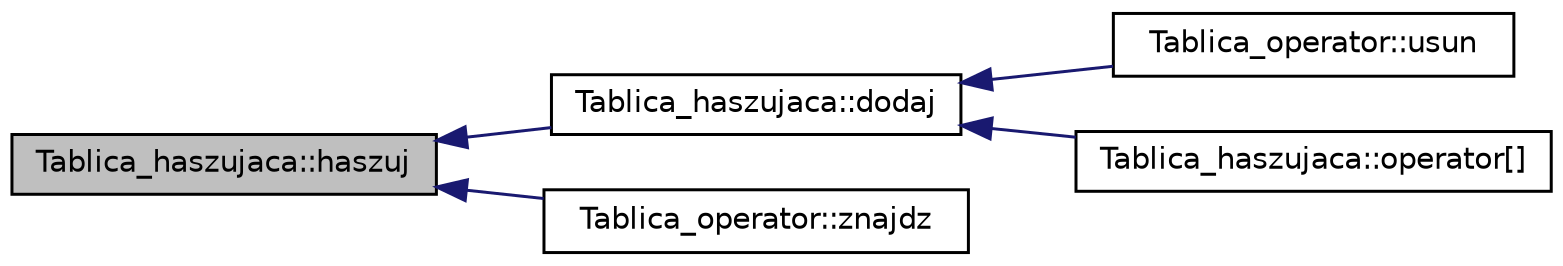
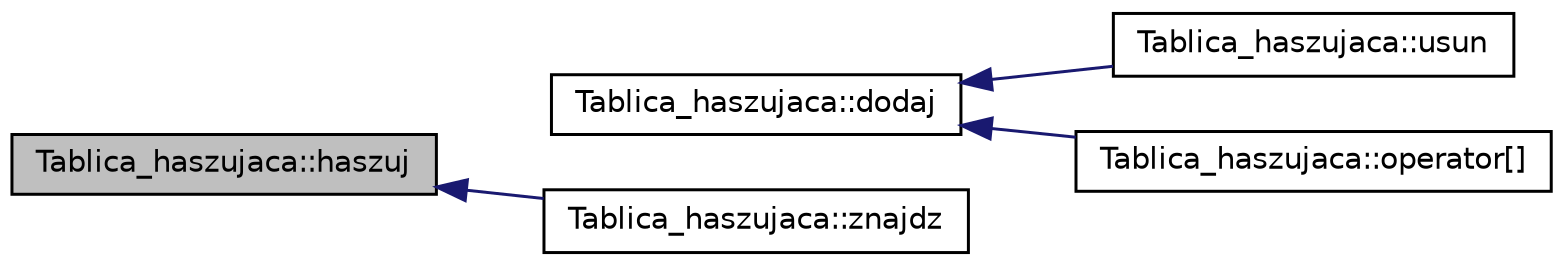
  digraph {
    rankdir=LR
    node [color=black fillcolor=white fontname=Helvetica fontsize=10 shape=record style=filled]
    edge [color=midnightblue dir=back fontname=Helvetica fontsize=10 labelfontname=Helvetica labelfontsize=10 style=solid]
    n1 [fillcolor=grey75 fontcolor=black height=0.2 label="Tablica_haszujaca::haszuj" width=0.4]
    n2 [height=0.2 label="Tablica_haszujaca::dodaj" width=0.4]
-   n3 [height=0.2 label="Tablica_operator::znajdz" width=0.4]
-   n4 [height=0.2 label="Tablica_operator::usun" width=0.4]
+   n3 [height=0.2 label="Tablica_haszujaca::znajdz" width=0.4]
+   n4 [height=0.2 label="Tablica_haszujaca::usun" width=0.4]
    n5 [height=0.2 label="Tablica_haszujaca::operator[]" width=0.4]
-   n1 -> n2
    n1 -> n3
    n2 -> n4
    n2 -> n5
  }
